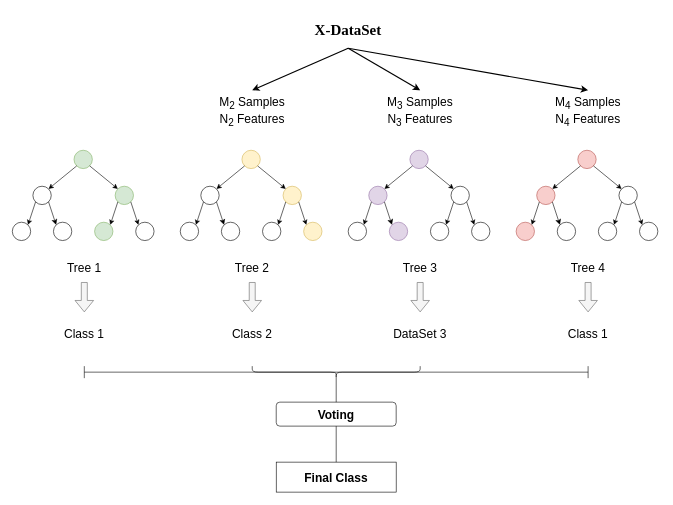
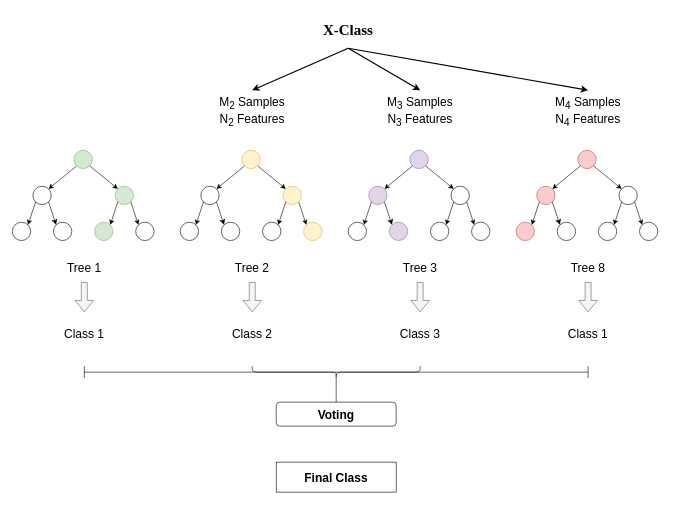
  <mxCell id="0" />
  <mxCell id="1" parent="0" />
- <mxCell id="2" value="&lt;font style=&quot;font-size: 25px;&quot; face=&quot;Times New Roman&quot;&gt;&lt;b&gt;X-DataSet&lt;/b&gt;&lt;/font&gt;" style="text;html=1;strokeColor=none;fillColor=none;align=center;verticalAlign=middle;whiteSpace=wrap;rounded=0;" vertex="1" parent="1"><mxGeometry x="500" y="20" width="160" height="60" as="geometry" /></mxCell>
+ <mxCell id="2" value="&lt;font style=&quot;font-size: 25px;&quot; face=&quot;Times New Roman&quot;&gt;&lt;b&gt;X-Class&lt;/b&gt;&lt;/font&gt;" style="text;html=1;strokeColor=none;fillColor=none;align=center;verticalAlign=middle;whiteSpace=wrap;rounded=0;" vertex="1" parent="1"><mxGeometry x="500" y="20" width="160" height="60" as="geometry" /></mxCell>
  <mxCell id="3" value="" style="group" vertex="1" connectable="0" parent="1"><mxGeometry x="20" y="250" width="240" height="160" as="geometry" /></mxCell>
  <mxCell id="4" value="" style="ellipse;whiteSpace=wrap;html=1;aspect=fixed;fillColor=#d5e8d4;strokeColor=#82b366;" vertex="1" parent="3"><mxGeometry x="102.857" width="30.585" height="30.585" as="geometry" /></mxCell>
  <mxCell id="5" value="" style="ellipse;whiteSpace=wrap;html=1;aspect=fixed;" vertex="1" parent="3"><mxGeometry x="34.286" y="60" width="30.585" height="30.585" as="geometry" /></mxCell>
  <mxCell id="6" value="" style="ellipse;whiteSpace=wrap;html=1;aspect=fixed;fillColor=#d5e8d4;strokeColor=#82b366;" vertex="1" parent="3"><mxGeometry x="171.429" y="60" width="30.585" height="30.585" as="geometry" /></mxCell>
  <mxCell id="7" value="" style="ellipse;whiteSpace=wrap;html=1;aspect=fixed;" vertex="1" parent="3"><mxGeometry y="120" width="30.585" height="30.585" as="geometry" /></mxCell>
  <mxCell id="8" value="" style="ellipse;whiteSpace=wrap;html=1;aspect=fixed;" vertex="1" parent="3"><mxGeometry x="68.571" y="120" width="30.585" height="30.585" as="geometry" /></mxCell>
  <mxCell id="9" value="" style="ellipse;whiteSpace=wrap;html=1;aspect=fixed;fillColor=#d5e8d4;strokeColor=#82b366;" vertex="1" parent="3"><mxGeometry x="137.143" y="120" width="30.585" height="30.585" as="geometry" /></mxCell>
  <mxCell id="10" value="" style="ellipse;whiteSpace=wrap;html=1;aspect=fixed;" vertex="1" parent="3"><mxGeometry x="205.714" y="120" width="30.585" height="30.585" as="geometry" /></mxCell>
  <mxCell id="11" value="" style="endArrow=classic;html=1;rounded=0;exitX=0;exitY=1;exitDx=0;exitDy=0;entryX=1;entryY=0;entryDx=0;entryDy=0;strokeWidth=1;" edge="1" parent="3" source="4" target="5"><mxGeometry width="50" height="50" relative="1" as="geometry"><mxPoint x="128.571" y="125" as="sourcePoint" /><mxPoint x="90" y="75" as="targetPoint" /></mxGeometry></mxCell>
  <mxCell id="12" value="" style="endArrow=classic;html=1;rounded=0;exitX=1;exitY=1;exitDx=0;exitDy=0;entryX=0;entryY=0;entryDx=0;entryDy=0;strokeWidth=1;" edge="1" parent="3" source="4" target="6"><mxGeometry width="50" height="50" relative="1" as="geometry"><mxPoint x="128.571" y="125" as="sourcePoint" /><mxPoint x="150" y="100" as="targetPoint" /></mxGeometry></mxCell>
  <mxCell id="13" value="" style="endArrow=classic;html=1;rounded=0;exitX=0;exitY=1;exitDx=0;exitDy=0;entryX=1;entryY=0;entryDx=0;entryDy=0;strokeWidth=1;" edge="1" parent="3" source="5" target="7"><mxGeometry width="50" height="50" relative="1" as="geometry"><mxPoint x="128.571" y="175" as="sourcePoint" /><mxPoint x="150" y="150" as="targetPoint" /></mxGeometry></mxCell>
  <mxCell id="14" value="" style="endArrow=classic;html=1;rounded=0;exitX=1;exitY=1;exitDx=0;exitDy=0;entryX=0;entryY=0;entryDx=0;entryDy=0;endSize=7;strokeWidth=1;" edge="1" parent="3" source="5" target="8"><mxGeometry width="50" height="50" relative="1" as="geometry"><mxPoint x="128.571" y="125" as="sourcePoint" /><mxPoint x="150" y="100" as="targetPoint" /></mxGeometry></mxCell>
  <mxCell id="15" value="" style="endArrow=classic;html=1;rounded=0;exitX=0;exitY=1;exitDx=0;exitDy=0;entryX=1;entryY=0;entryDx=0;entryDy=0;strokeWidth=1;" edge="1" parent="3" source="6" target="9"><mxGeometry width="50" height="50" relative="1" as="geometry"><mxPoint x="128.571" y="125" as="sourcePoint" /><mxPoint x="150" y="100" as="targetPoint" /></mxGeometry></mxCell>
  <mxCell id="16" value="" style="endArrow=classic;html=1;rounded=0;exitX=1;exitY=1;exitDx=0;exitDy=0;entryX=0;entryY=0;entryDx=0;entryDy=0;strokeWidth=1;" edge="1" parent="3" source="6" target="10"><mxGeometry width="50" height="50" relative="1" as="geometry"><mxPoint x="128.571" y="125" as="sourcePoint" /><mxPoint x="150" y="100" as="targetPoint" /></mxGeometry></mxCell>
  <mxCell id="17" value="" style="group" vertex="1" connectable="0" parent="1"><mxGeometry x="300" y="250" width="240" height="160" as="geometry" /></mxCell>
  <mxCell id="18" value="" style="ellipse;whiteSpace=wrap;html=1;aspect=fixed;fillColor=#fff2cc;strokeColor=#d6b656;" vertex="1" parent="17"><mxGeometry x="102.857" width="30.585" height="30.585" as="geometry" /></mxCell>
  <mxCell id="19" value="" style="ellipse;whiteSpace=wrap;html=1;aspect=fixed;" vertex="1" parent="17"><mxGeometry x="34.286" y="60" width="30.585" height="30.585" as="geometry" /></mxCell>
  <mxCell id="20" value="" style="ellipse;whiteSpace=wrap;html=1;aspect=fixed;fillColor=#fff2cc;strokeColor=#d6b656;" vertex="1" parent="17"><mxGeometry x="171.429" y="60" width="30.585" height="30.585" as="geometry" /></mxCell>
  <mxCell id="21" value="" style="ellipse;whiteSpace=wrap;html=1;aspect=fixed;" vertex="1" parent="17"><mxGeometry y="120" width="30.585" height="30.585" as="geometry" /></mxCell>
  <mxCell id="22" value="" style="ellipse;whiteSpace=wrap;html=1;aspect=fixed;" vertex="1" parent="17"><mxGeometry x="68.571" y="120" width="30.585" height="30.585" as="geometry" /></mxCell>
  <mxCell id="23" value="" style="ellipse;whiteSpace=wrap;html=1;aspect=fixed;" vertex="1" parent="17"><mxGeometry x="137.143" y="120" width="30.585" height="30.585" as="geometry" /></mxCell>
  <mxCell id="24" value="" style="ellipse;whiteSpace=wrap;html=1;aspect=fixed;fillColor=#fff2cc;strokeColor=#d6b656;" vertex="1" parent="17"><mxGeometry x="205.714" y="120" width="30.585" height="30.585" as="geometry" /></mxCell>
  <mxCell id="25" value="" style="endArrow=classic;html=1;rounded=0;exitX=0;exitY=1;exitDx=0;exitDy=0;entryX=1;entryY=0;entryDx=0;entryDy=0;strokeWidth=1;" edge="1" parent="17" source="18" target="19"><mxGeometry width="50" height="50" relative="1" as="geometry"><mxPoint x="128.571" y="125" as="sourcePoint" /><mxPoint x="90" y="75" as="targetPoint" /></mxGeometry></mxCell>
  <mxCell id="26" value="" style="endArrow=classic;html=1;rounded=0;exitX=1;exitY=1;exitDx=0;exitDy=0;entryX=0;entryY=0;entryDx=0;entryDy=0;strokeWidth=1;" edge="1" parent="17" source="18" target="20"><mxGeometry width="50" height="50" relative="1" as="geometry"><mxPoint x="128.571" y="125" as="sourcePoint" /><mxPoint x="150" y="100" as="targetPoint" /></mxGeometry></mxCell>
  <mxCell id="27" value="" style="endArrow=classic;html=1;rounded=0;exitX=0;exitY=1;exitDx=0;exitDy=0;entryX=1;entryY=0;entryDx=0;entryDy=0;strokeWidth=1;" edge="1" parent="17" source="19" target="21"><mxGeometry width="50" height="50" relative="1" as="geometry"><mxPoint x="128.571" y="175" as="sourcePoint" /><mxPoint x="150" y="150" as="targetPoint" /></mxGeometry></mxCell>
  <mxCell id="28" value="" style="endArrow=classic;html=1;rounded=0;exitX=1;exitY=1;exitDx=0;exitDy=0;entryX=0;entryY=0;entryDx=0;entryDy=0;endSize=7;strokeWidth=1;" edge="1" parent="17" source="19" target="22"><mxGeometry width="50" height="50" relative="1" as="geometry"><mxPoint x="128.571" y="125" as="sourcePoint" /><mxPoint x="150" y="100" as="targetPoint" /></mxGeometry></mxCell>
  <mxCell id="29" value="" style="endArrow=classic;html=1;rounded=0;exitX=0;exitY=1;exitDx=0;exitDy=0;entryX=1;entryY=0;entryDx=0;entryDy=0;strokeWidth=1;" edge="1" parent="17" source="20" target="23"><mxGeometry width="50" height="50" relative="1" as="geometry"><mxPoint x="128.571" y="125" as="sourcePoint" /><mxPoint x="150" y="100" as="targetPoint" /></mxGeometry></mxCell>
  <mxCell id="30" value="" style="endArrow=classic;html=1;rounded=0;exitX=1;exitY=1;exitDx=0;exitDy=0;entryX=0;entryY=0;entryDx=0;entryDy=0;strokeWidth=1;" edge="1" parent="17" source="20" target="24"><mxGeometry width="50" height="50" relative="1" as="geometry"><mxPoint x="128.571" y="125" as="sourcePoint" /><mxPoint x="150" y="100" as="targetPoint" /></mxGeometry></mxCell>
  <mxCell id="31" value="" style="group" vertex="1" connectable="0" parent="1"><mxGeometry x="860" y="250" width="240" height="160" as="geometry" /></mxCell>
  <mxCell id="32" value="" style="ellipse;whiteSpace=wrap;html=1;aspect=fixed;fillColor=#f8cecc;strokeColor=#b85450;" vertex="1" parent="31"><mxGeometry x="102.857" width="30.585" height="30.585" as="geometry" /></mxCell>
  <mxCell id="33" value="" style="ellipse;whiteSpace=wrap;html=1;aspect=fixed;fillColor=#f8cecc;strokeColor=#b85450;" vertex="1" parent="31"><mxGeometry x="34.286" y="60" width="30.585" height="30.585" as="geometry" /></mxCell>
  <mxCell id="34" value="" style="ellipse;whiteSpace=wrap;html=1;aspect=fixed;" vertex="1" parent="31"><mxGeometry x="171.429" y="60" width="30.585" height="30.585" as="geometry" /></mxCell>
  <mxCell id="35" value="" style="ellipse;whiteSpace=wrap;html=1;aspect=fixed;fillColor=#f8cecc;strokeColor=#b85450;" vertex="1" parent="31"><mxGeometry y="120" width="30.585" height="30.585" as="geometry" /></mxCell>
  <mxCell id="36" value="" style="ellipse;whiteSpace=wrap;html=1;aspect=fixed;" vertex="1" parent="31"><mxGeometry x="68.571" y="120" width="30.585" height="30.585" as="geometry" /></mxCell>
  <mxCell id="37" value="" style="ellipse;whiteSpace=wrap;html=1;aspect=fixed;" vertex="1" parent="31"><mxGeometry x="137.143" y="120" width="30.585" height="30.585" as="geometry" /></mxCell>
  <mxCell id="38" value="" style="ellipse;whiteSpace=wrap;html=1;aspect=fixed;" vertex="1" parent="31"><mxGeometry x="205.714" y="120" width="30.585" height="30.585" as="geometry" /></mxCell>
  <mxCell id="39" value="" style="endArrow=classic;html=1;rounded=0;exitX=0;exitY=1;exitDx=0;exitDy=0;entryX=1;entryY=0;entryDx=0;entryDy=0;strokeWidth=1;" edge="1" parent="31" source="32" target="33"><mxGeometry width="50" height="50" relative="1" as="geometry"><mxPoint x="128.571" y="125" as="sourcePoint" /><mxPoint x="90" y="75" as="targetPoint" /></mxGeometry></mxCell>
  <mxCell id="40" value="" style="endArrow=classic;html=1;rounded=0;exitX=1;exitY=1;exitDx=0;exitDy=0;entryX=0;entryY=0;entryDx=0;entryDy=0;strokeWidth=1;" edge="1" parent="31" source="32" target="34"><mxGeometry width="50" height="50" relative="1" as="geometry"><mxPoint x="128.571" y="125" as="sourcePoint" /><mxPoint x="150" y="100" as="targetPoint" /></mxGeometry></mxCell>
  <mxCell id="41" value="" style="endArrow=classic;html=1;rounded=0;exitX=0;exitY=1;exitDx=0;exitDy=0;entryX=1;entryY=0;entryDx=0;entryDy=0;strokeWidth=1;" edge="1" parent="31" source="33" target="35"><mxGeometry width="50" height="50" relative="1" as="geometry"><mxPoint x="128.571" y="175" as="sourcePoint" /><mxPoint x="150" y="150" as="targetPoint" /></mxGeometry></mxCell>
  <mxCell id="42" value="" style="endArrow=classic;html=1;rounded=0;exitX=1;exitY=1;exitDx=0;exitDy=0;entryX=0;entryY=0;entryDx=0;entryDy=0;endSize=7;strokeWidth=1;" edge="1" parent="31" source="33" target="36"><mxGeometry width="50" height="50" relative="1" as="geometry"><mxPoint x="128.571" y="125" as="sourcePoint" /><mxPoint x="150" y="100" as="targetPoint" /></mxGeometry></mxCell>
  <mxCell id="43" value="" style="endArrow=classic;html=1;rounded=0;exitX=0;exitY=1;exitDx=0;exitDy=0;entryX=1;entryY=0;entryDx=0;entryDy=0;strokeWidth=1;" edge="1" parent="31" source="34" target="37"><mxGeometry width="50" height="50" relative="1" as="geometry"><mxPoint x="128.571" y="125" as="sourcePoint" /><mxPoint x="150" y="100" as="targetPoint" /></mxGeometry></mxCell>
  <mxCell id="44" value="" style="endArrow=classic;html=1;rounded=0;exitX=1;exitY=1;exitDx=0;exitDy=0;entryX=0;entryY=0;entryDx=0;entryDy=0;strokeWidth=1;" edge="1" parent="31" source="34" target="38"><mxGeometry width="50" height="50" relative="1" as="geometry"><mxPoint x="128.571" y="125" as="sourcePoint" /><mxPoint x="150" y="100" as="targetPoint" /></mxGeometry></mxCell>
  <mxCell id="45" value="" style="group" vertex="1" connectable="0" parent="1"><mxGeometry x="580" y="250" width="240" height="160" as="geometry" /></mxCell>
  <mxCell id="46" value="" style="ellipse;whiteSpace=wrap;html=1;aspect=fixed;fillColor=#e1d5e7;strokeColor=#9673a6;" vertex="1" parent="45"><mxGeometry x="102.857" width="30.585" height="30.585" as="geometry" /></mxCell>
  <mxCell id="47" value="" style="ellipse;whiteSpace=wrap;html=1;aspect=fixed;fillColor=#e1d5e7;strokeColor=#9673a6;" vertex="1" parent="45"><mxGeometry x="34.286" y="60" width="30.585" height="30.585" as="geometry" /></mxCell>
  <mxCell id="48" value="" style="ellipse;whiteSpace=wrap;html=1;aspect=fixed;" vertex="1" parent="45"><mxGeometry x="171.429" y="60" width="30.585" height="30.585" as="geometry" /></mxCell>
  <mxCell id="49" value="" style="ellipse;whiteSpace=wrap;html=1;aspect=fixed;" vertex="1" parent="45"><mxGeometry y="120" width="30.585" height="30.585" as="geometry" /></mxCell>
  <mxCell id="50" value="" style="ellipse;whiteSpace=wrap;html=1;aspect=fixed;fillColor=#e1d5e7;strokeColor=#9673a6;" vertex="1" parent="45"><mxGeometry x="68.571" y="120" width="30.585" height="30.585" as="geometry" /></mxCell>
  <mxCell id="51" value="" style="ellipse;whiteSpace=wrap;html=1;aspect=fixed;" vertex="1" parent="45"><mxGeometry x="137.143" y="120" width="30.585" height="30.585" as="geometry" /></mxCell>
  <mxCell id="52" value="" style="ellipse;whiteSpace=wrap;html=1;aspect=fixed;" vertex="1" parent="45"><mxGeometry x="205.714" y="120" width="30.585" height="30.585" as="geometry" /></mxCell>
  <mxCell id="53" value="" style="endArrow=classic;html=1;rounded=0;exitX=0;exitY=1;exitDx=0;exitDy=0;entryX=1;entryY=0;entryDx=0;entryDy=0;strokeWidth=1;" edge="1" parent="45" source="46" target="47"><mxGeometry width="50" height="50" relative="1" as="geometry"><mxPoint x="128.571" y="125" as="sourcePoint" /><mxPoint x="90" y="75" as="targetPoint" /></mxGeometry></mxCell>
  <mxCell id="54" value="" style="endArrow=classic;html=1;rounded=0;exitX=1;exitY=1;exitDx=0;exitDy=0;entryX=0;entryY=0;entryDx=0;entryDy=0;strokeWidth=1;" edge="1" parent="45" source="46" target="48"><mxGeometry width="50" height="50" relative="1" as="geometry"><mxPoint x="128.571" y="125" as="sourcePoint" /><mxPoint x="150" y="100" as="targetPoint" /></mxGeometry></mxCell>
  <mxCell id="55" value="" style="endArrow=classic;html=1;rounded=0;exitX=0;exitY=1;exitDx=0;exitDy=0;entryX=1;entryY=0;entryDx=0;entryDy=0;strokeWidth=1;" edge="1" parent="45" source="47" target="49"><mxGeometry width="50" height="50" relative="1" as="geometry"><mxPoint x="128.571" y="175" as="sourcePoint" /><mxPoint x="150" y="150" as="targetPoint" /></mxGeometry></mxCell>
  <mxCell id="56" value="" style="endArrow=classic;html=1;rounded=0;exitX=1;exitY=1;exitDx=0;exitDy=0;entryX=0;entryY=0;entryDx=0;entryDy=0;endSize=7;strokeWidth=1;" edge="1" parent="45" source="47" target="50"><mxGeometry width="50" height="50" relative="1" as="geometry"><mxPoint x="128.571" y="125" as="sourcePoint" /><mxPoint x="150" y="100" as="targetPoint" /></mxGeometry></mxCell>
  <mxCell id="57" value="" style="endArrow=classic;html=1;rounded=0;exitX=0;exitY=1;exitDx=0;exitDy=0;entryX=1;entryY=0;entryDx=0;entryDy=0;strokeWidth=1;" edge="1" parent="45" source="48" target="51"><mxGeometry width="50" height="50" relative="1" as="geometry"><mxPoint x="128.571" y="125" as="sourcePoint" /><mxPoint x="150" y="100" as="targetPoint" /></mxGeometry></mxCell>
  <mxCell id="58" value="" style="endArrow=classic;html=1;rounded=0;exitX=1;exitY=1;exitDx=0;exitDy=0;entryX=0;entryY=0;entryDx=0;entryDy=0;strokeWidth=1;" edge="1" parent="45" source="48" target="52"><mxGeometry width="50" height="50" relative="1" as="geometry"><mxPoint x="128.571" y="125" as="sourcePoint" /><mxPoint x="150" y="100" as="targetPoint" /></mxGeometry></mxCell>
  <mxCell id="59" value="&lt;font style=&quot;font-size: 20px;&quot;&gt;M&lt;sub&gt;2&lt;/sub&gt; Samples&lt;br&gt;N&lt;sub&gt;2&lt;/sub&gt; Features&lt;br&gt;&lt;/font&gt;" style="text;html=1;strokeColor=none;fillColor=none;align=center;verticalAlign=middle;whiteSpace=wrap;rounded=0;" vertex="1" parent="1"><mxGeometry x="360" y="150" width="120" height="70" as="geometry" /></mxCell>
  <mxCell id="60" value="&lt;font style=&quot;font-size: 20px;&quot;&gt;M&lt;sub&gt;3&lt;/sub&gt; Samples&lt;br&gt;N&lt;sub&gt;3&lt;/sub&gt; Features&lt;br&gt;&lt;/font&gt;" style="text;html=1;strokeColor=none;fillColor=none;align=center;verticalAlign=middle;whiteSpace=wrap;rounded=0;" vertex="1" parent="1"><mxGeometry x="640" y="150" width="120" height="70" as="geometry" /></mxCell>
  <mxCell id="61" value="&lt;font style=&quot;font-size: 20px;&quot;&gt;M&lt;sub&gt;4&lt;/sub&gt; Samples&lt;br&gt;N&lt;sub&gt;4&lt;/sub&gt; Features&lt;br&gt;&lt;/font&gt;" style="text;html=1;strokeColor=none;fillColor=none;align=center;verticalAlign=middle;whiteSpace=wrap;rounded=0;" vertex="1" parent="1"><mxGeometry x="920" y="150" width="120" height="70" as="geometry" /></mxCell>
  <mxCell id="62" value="" style="endArrow=classic;html=1;rounded=0;exitX=0.5;exitY=1;exitDx=0;exitDy=0;entryX=0.5;entryY=0;entryDx=0;entryDy=0;strokeWidth=2;" edge="1" parent="1" source="2" target="59"><mxGeometry width="50" height="50" relative="1" as="geometry"><mxPoint x="500" y="230" as="sourcePoint" /><mxPoint x="550" y="180" as="targetPoint" /></mxGeometry></mxCell>
  <mxCell id="63" value="" style="endArrow=classic;html=1;rounded=0;exitX=0.5;exitY=1;exitDx=0;exitDy=0;entryX=0.5;entryY=0;entryDx=0;entryDy=0;strokeWidth=2;" edge="1" parent="1" source="2" target="60"><mxGeometry width="50" height="50" relative="1" as="geometry"><mxPoint x="500" y="230" as="sourcePoint" /><mxPoint x="550" y="180" as="targetPoint" /></mxGeometry></mxCell>
  <mxCell id="64" value="" style="endArrow=classic;html=1;rounded=0;exitX=0.5;exitY=1;exitDx=0;exitDy=0;entryX=0.5;entryY=0;entryDx=0;entryDy=0;strokeWidth=2;" edge="1" parent="1" source="2" target="61"><mxGeometry width="50" height="50" relative="1" as="geometry"><mxPoint x="500" y="230" as="sourcePoint" /><mxPoint x="550" y="180" as="targetPoint" /></mxGeometry></mxCell>
  <mxCell id="65" value="&lt;font style=&quot;font-size: 20px;&quot;&gt;Tree 1&lt;br&gt;&lt;/font&gt;" style="text;html=1;strokeColor=none;fillColor=none;align=center;verticalAlign=middle;whiteSpace=wrap;rounded=0;" vertex="1" parent="1"><mxGeometry x="80" y="420" width="120" height="50" as="geometry" /></mxCell>
  <mxCell id="66" value="&lt;font style=&quot;font-size: 20px;&quot;&gt;Tree 2&lt;br&gt;&lt;/font&gt;" style="text;html=1;strokeColor=none;fillColor=none;align=center;verticalAlign=middle;whiteSpace=wrap;rounded=0;" vertex="1" parent="1"><mxGeometry x="360" y="420" width="120" height="50" as="geometry" /></mxCell>
  <mxCell id="67" value="&lt;font style=&quot;font-size: 20px;&quot;&gt;Tree 3&lt;br&gt;&lt;/font&gt;" style="text;html=1;strokeColor=none;fillColor=none;align=center;verticalAlign=middle;whiteSpace=wrap;rounded=0;" vertex="1" parent="1"><mxGeometry x="640" y="420" width="120" height="50" as="geometry" /></mxCell>
- <mxCell id="68" value="&lt;font style=&quot;font-size: 20px;&quot;&gt;Tree 4&lt;br&gt;&lt;/font&gt;" style="text;html=1;strokeColor=none;fillColor=none;align=center;verticalAlign=middle;whiteSpace=wrap;rounded=0;" vertex="1" parent="1"><mxGeometry x="920" y="420" width="120" height="50" as="geometry" /></mxCell>
+ <mxCell id="68" value="&lt;font style=&quot;font-size: 20px;&quot;&gt;Tree 8&lt;br&gt;&lt;/font&gt;" style="text;html=1;strokeColor=none;fillColor=none;align=center;verticalAlign=middle;whiteSpace=wrap;rounded=0;" vertex="1" parent="1"><mxGeometry x="920" y="420" width="120" height="50" as="geometry" /></mxCell>
  <mxCell id="69" value="" style="shape=flexArrow;endArrow=classic;html=1;rounded=0;exitX=0.5;exitY=1;exitDx=0;exitDy=0;fillColor=#f5f5f5;strokeColor=#666666;" edge="1" parent="1" source="65"><mxGeometry width="50" height="50" relative="1" as="geometry"><mxPoint x="530" y="450" as="sourcePoint" /><mxPoint x="140" y="520" as="targetPoint" /></mxGeometry></mxCell>
  <mxCell id="70" value="" style="shape=flexArrow;endArrow=classic;html=1;rounded=0;exitX=0.5;exitY=1;exitDx=0;exitDy=0;fillColor=#f5f5f5;strokeColor=#666666;" edge="1" parent="1" source="66"><mxGeometry width="50" height="50" relative="1" as="geometry"><mxPoint x="150" y="480" as="sourcePoint" /><mxPoint x="420" y="520" as="targetPoint" /></mxGeometry></mxCell>
  <mxCell id="71" value="" style="shape=flexArrow;endArrow=classic;html=1;rounded=0;exitX=0.5;exitY=1;exitDx=0;exitDy=0;fillColor=#f5f5f5;strokeColor=#666666;" edge="1" parent="1" source="67"><mxGeometry width="50" height="50" relative="1" as="geometry"><mxPoint x="160" y="490" as="sourcePoint" /><mxPoint x="700" y="520" as="targetPoint" /></mxGeometry></mxCell>
  <mxCell id="72" value="" style="shape=flexArrow;endArrow=classic;html=1;rounded=0;exitX=0.5;exitY=1;exitDx=0;exitDy=0;fillColor=#f5f5f5;strokeColor=#666666;" edge="1" parent="1" source="68"><mxGeometry width="50" height="50" relative="1" as="geometry"><mxPoint x="170" y="500" as="sourcePoint" /><mxPoint x="980" y="520" as="targetPoint" /></mxGeometry></mxCell>
  <mxCell id="73" value="&lt;font style=&quot;font-size: 20px;&quot;&gt;Class 1&lt;br&gt;&lt;/font&gt;" style="text;html=1;strokeColor=none;fillColor=none;align=center;verticalAlign=middle;whiteSpace=wrap;rounded=0;" vertex="1" parent="1"><mxGeometry x="80" y="530" width="120" height="50" as="geometry" /></mxCell>
  <mxCell id="74" value="&lt;font style=&quot;font-size: 20px;&quot;&gt;Class 1&lt;br&gt;&lt;/font&gt;" style="text;html=1;strokeColor=none;fillColor=none;align=center;verticalAlign=middle;whiteSpace=wrap;rounded=0;" vertex="1" parent="1"><mxGeometry x="920" y="530" width="120" height="50" as="geometry" /></mxCell>
  <mxCell id="75" value="&lt;font style=&quot;font-size: 20px;&quot;&gt;Class 2&lt;br&gt;&lt;/font&gt;" style="text;html=1;strokeColor=none;fillColor=none;align=center;verticalAlign=middle;whiteSpace=wrap;rounded=0;" vertex="1" parent="1"><mxGeometry x="360" y="530" width="120" height="50" as="geometry" /></mxCell>
- <mxCell id="76" value="&lt;font style=&quot;font-size: 20px;&quot;&gt;DataSet 3&lt;br&gt;&lt;/font&gt;" style="text;html=1;strokeColor=none;fillColor=none;align=center;verticalAlign=middle;whiteSpace=wrap;rounded=0;" vertex="1" parent="1"><mxGeometry x="640" y="530" width="120" height="50" as="geometry" /></mxCell>
+ <mxCell id="76" value="&lt;font style=&quot;font-size: 20px;&quot;&gt;Class 3&lt;br&gt;&lt;/font&gt;" style="text;html=1;strokeColor=none;fillColor=none;align=center;verticalAlign=middle;whiteSpace=wrap;rounded=0;" vertex="1" parent="1"><mxGeometry x="640" y="530" width="120" height="50" as="geometry" /></mxCell>
  <mxCell id="77" value="" style="shape=crossbar;whiteSpace=wrap;html=1;rounded=1;" vertex="1" parent="1"><mxGeometry x="140" y="610" width="840" height="20" as="geometry" /></mxCell>
  <mxCell id="78" value="" style="shape=curlyBracket;whiteSpace=wrap;html=1;rounded=1;flipH=1;labelPosition=right;verticalLabelPosition=middle;align=left;verticalAlign=middle;direction=north;" vertex="1" parent="1"><mxGeometry x="420" y="610" width="280" height="20" as="geometry" /></mxCell>
  <mxCell id="79" value="&lt;font style=&quot;font-size: 20px;&quot;&gt;&lt;b&gt;Voting&lt;/b&gt;&lt;/font&gt;" style="rounded=1;whiteSpace=wrap;html=1;" vertex="1" parent="1"><mxGeometry x="460" y="670" width="200" height="40" as="geometry" /></mxCell>
  <mxCell id="80" value="" style="endArrow=none;html=1;rounded=0;exitX=0.5;exitY=0;exitDx=0;exitDy=0;entryX=0.1;entryY=0.5;entryDx=0;entryDy=0;entryPerimeter=0;" edge="1" parent="1" source="79" target="78"><mxGeometry width="50" height="50" relative="1" as="geometry"><mxPoint x="550" y="640" as="sourcePoint" /><mxPoint x="600" y="590" as="targetPoint" /></mxGeometry></mxCell>
  <mxCell id="81" value="&lt;font style=&quot;font-size: 20px;&quot;&gt;&lt;b&gt;Final Class&lt;/b&gt;&lt;/font&gt;" style="whiteSpace=wrap;html=1;rounded=0;" vertex="1" parent="1"><mxGeometry x="460" y="770" width="200" height="50" as="geometry" /></mxCell>
- <mxCell id="82" value="" style="endArrow=none;html=1;rounded=0;exitX=0.5;exitY=0;exitDx=0;exitDy=0;entryX=0.5;entryY=1;entryDx=0;entryDy=0;" edge="1" parent="1" source="81" target="79"><mxGeometry width="50" height="50" relative="1" as="geometry"><mxPoint x="550" y="640" as="sourcePoint" /><mxPoint x="600" y="590" as="targetPoint" /></mxGeometry></mxCell>
